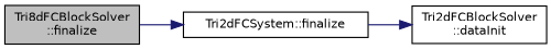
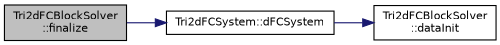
  digraph {
    rankdir=LR
    node [color=black fillcolor=white fontname=Helvetica fontsize=10 shape=record style=filled]
    edge [color=midnightblue fontname=Helvetica fontsize=10 labelfontname=Helvetica labelfontsize=10 style=solid]
-   n1 [fillcolor=grey75 fontcolor=black height=0.2 label="Tri8dFCBlockSolver\l::finalize" width=0.4]
-   n2 [height=0.2 label="Tri2dFCSystem::finalize" width=0.4]
+   n1 [fillcolor=grey75 fontcolor=black height=0.2 label="Tri2dFCBlockSolver\l::finalize" width=0.4]
+   n2 [height=0.2 label="Tri2dFCSystem::dFCSystem" width=0.4]
    n3 [height=0.2 label="Tri2dFCBlockSolver\l::dataInit" width=0.4]
    n1 -> n2
    n2 -> n3
  }
